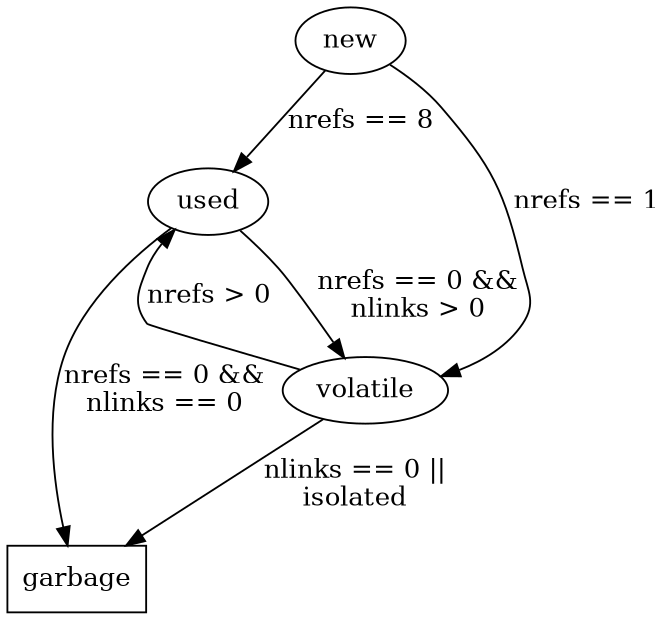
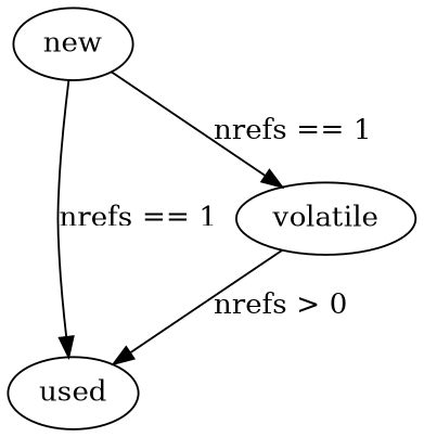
  digraph {
    new [shape=ellipse]
    used
    volatile
-   garbage [shape=box]
-   new -> used [label="nrefs == 8"]
+   new -> used [label="nrefs == 1"]
    new -> volatile [label="nrefs == 1"]
-   used -> volatile [label="nrefs == 0 &&\nnlinks > 0"]
-   used -> garbage [label="nrefs == 0 &&\nnlinks == 0"]
    volatile -> used [label="nrefs > 0"]
-   volatile -> garbage [label="nlinks == 0 ||\nisolated"]
  }
